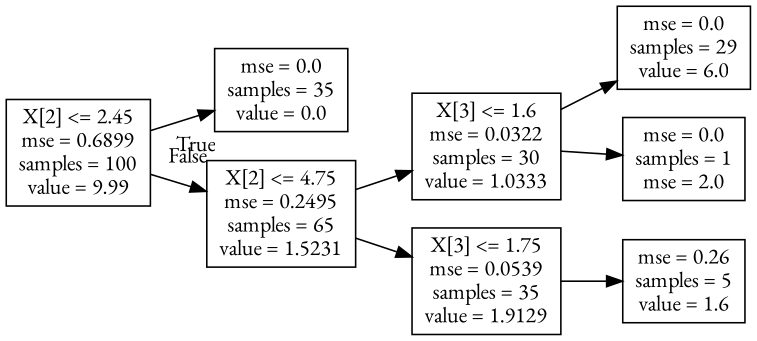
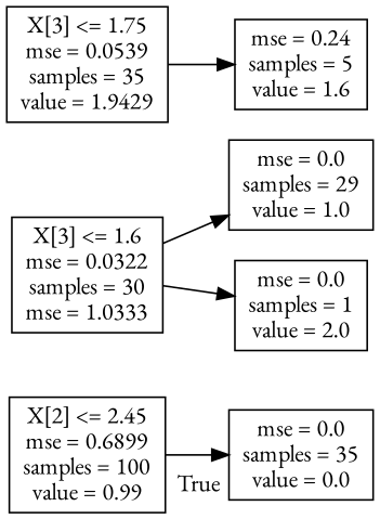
  digraph {
    fontname="EB Garamond"
    rankdir=LR
    node [fontname="EB Garamond" shape=box]
    edge [fontname="EB Garamond"]
-   n1 [label="X[2] <= 2.45\nmse = 0.6899\nsamples = 100\nvalue = 9.99"]
+   n1 [label="X[2] <= 2.45\nmse = 0.6899\nsamples = 100\nvalue = 0.99"]
    n2 [label="mse = 0.0\nsamples = 35\nvalue = 0.0"]
-   n3 [label="X[2] <= 4.75\nmse = 0.2495\nsamples = 65\nvalue = 1.5231"]
-   n4 [label="X[3] <= 1.6\nmse = 0.0322\nsamples = 30\nvalue = 1.0333"]
-   n5 [label="X[3] <= 1.75\nmse = 0.0539\nsamples = 35\nvalue = 1.9129"]
-   n6 [label="mse = 0.0\nsamples = 29\nvalue = 6.0"]
-   n7 [label="mse = 0.0\nsamples = 1\nmse = 2.0"]
-   n8 [label="mse = 0.26\nsamples = 5\nvalue = 1.6"]
+   n4 [label="X[3] <= 1.6\nmse = 0.0322\nsamples = 30\nmse = 1.0333"]
+   n5 [label="X[3] <= 1.75\nmse = 0.0539\nsamples = 35\nvalue = 1.9429"]
+   n6 [label="mse = 0.0\nsamples = 29\nvalue = 1.0"]
+   n7 [label="mse = 0.0\nsamples = 1\nvalue = 2.0"]
+   n8 [label="mse = 0.24\nsamples = 5\nvalue = 1.6"]
    n1 -> n2 [headlabel=True labelangle=45 labeldistance=2.5]
-   n1 -> n3 [headlabel=False labelangle=-45 labeldistance=2.5]
-   n3 -> n4
-   n3 -> n5
    n4 -> n6
    n4 -> n7
    n5 -> n8
  }
